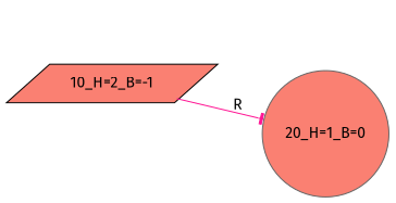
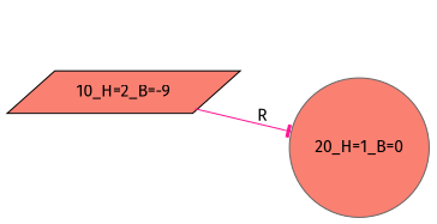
  digraph {
    fontname="Fira Sans"
    rankdir=LR
    node [fontname="Fira Sans" style=filled]
    edge [fontname="Fira Sans"]
-   "10_H=2_B=-1" [color=black fillcolor=salmon shape=parallelogram]
+   "10_H=2_B=-1" [color=black fillcolor=salmon shape=parallelogram label="10_H=2_B=-9"]
    HD1 [style=invis]
    "20_H=1_B=0" [color=gray40 fillcolor=salmon shape=circle]
    HD0 [style=invis]
    "10_H=2_B=-1" -> HD1 [label=L style=invis]
    "10_H=2_B=-1" -> "20_H=1_B=0" [arrowhead=tee color=deeppink label=R]
  }
